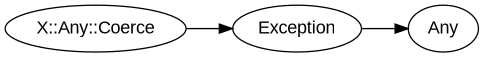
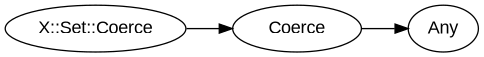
  digraph {
    fontname="Liberation Sans"
    rankdir=LR
    splines=polyline
    node [color="#000000" fontcolor="#000000" fontname="Liberation Sans"]
    edge [color="#000000" fontname="Liberation Sans"]
-   "X::Set::Coerce" [label="X::Any::Coerce"]
-   Exception
+   "X::Set::Coerce"
+   Exception [label=Coerce]
    Any
    "X::Set::Coerce" -> Exception
    Exception -> Any
  }
